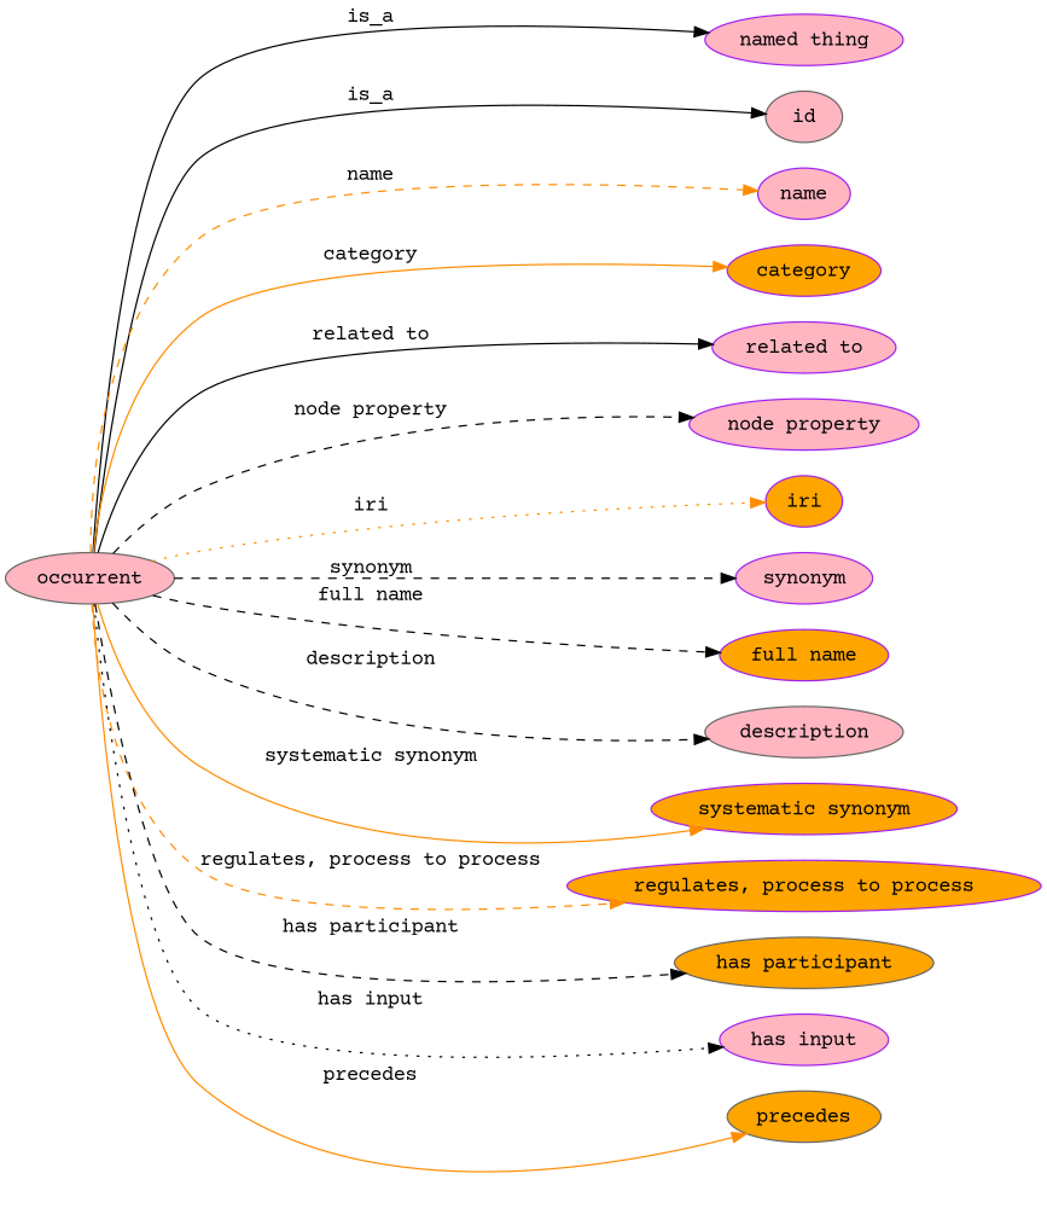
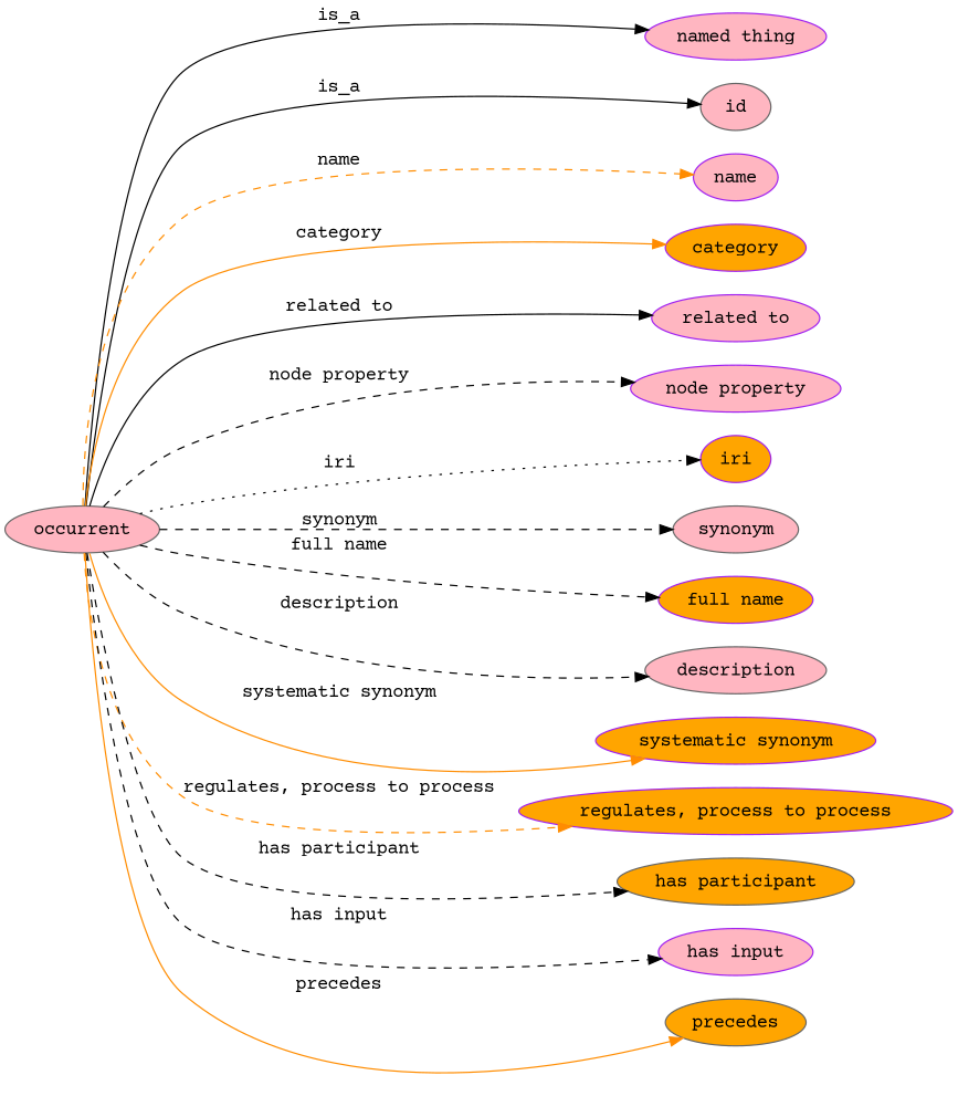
  digraph {
    fontname="Courier Prime"
    rankdir=LR
    node [color=purple fillcolor=lightpink fontname="Courier Prime" style=filled]
    edge [color=black fontname="Courier Prime" style=dashed]
    n1 [color=gray40 height=0.5 label=occurrent width=1.2082]
    "named thing" [height=0.5 width=1.5019]
    id [color=gray40 height=0.5 width=0.75]
    name [height=0.5 width=0.75]
    category [fillcolor=orange height=0.5 width=0.75]
    "related to" [height=0.5 width=0.75]
    "node property" [height=0.5 width=0.75]
    iri [fillcolor=orange height=0.5 width=0.75]
-   synonym [height=0.5 width=0.75]
+   synonym [color=gray40 height=0.5 width=0.75]
    "full name" [fillcolor=orange height=0.5 width=0.75]
    description [color=gray40 height=0.5 width=0.75]
    "systematic synonym" [fillcolor=orange height=0.5 width=0.75]
    "regulates, process to process" [fillcolor=orange height=0.5 width=0.75]
    "has participant" [color=gray40 fillcolor=orange height=0.5 width=0.75]
    "has input" [height=0.5 width=0.75]
    precedes [color=gray40 fillcolor=orange height=0.5 width=0.75]
    n1 -> "named thing" [label=is_a style=solid]
    n1 -> id [label=is_a style=solid]
    n1 -> name [color=darkorange label=name]
    n1 -> category [color=darkorange label=category style=solid]
    n1 -> "related to" [label="related to" style=solid]
    n1 -> "node property" [label="node property"]
-   n1 -> iri [color=darkorange label=iri style=dotted]
+   n1 -> iri [label=iri style=dotted]
    n1 -> synonym [label=synonym]
    n1 -> "full name" [label="full name"]
    n1 -> description [label=description]
    n1 -> "systematic synonym" [color=darkorange label="systematic synonym" style=solid]
    n1 -> "regulates, process to process" [color=darkorange label="regulates, process to process"]
    n1 -> "has participant" [label="has participant"]
-   n1 -> "has input" [label="has input" style=dotted]
+   n1 -> "has input" [label="has input"]
    n1 -> precedes [color=darkorange label=precedes style=solid]
  }
